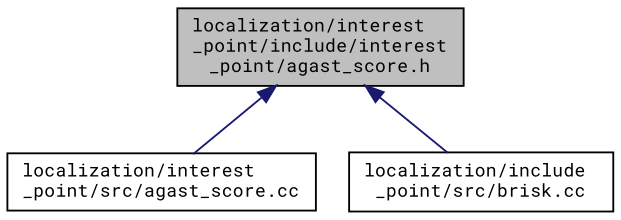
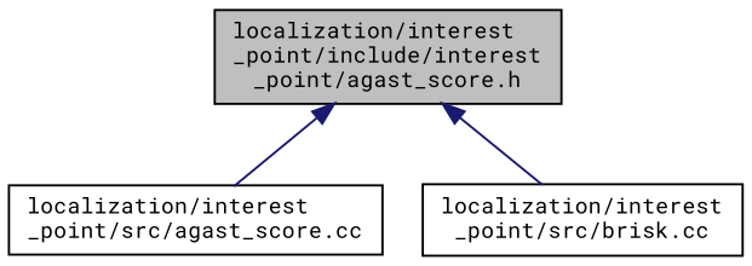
  digraph {
    fontname="Roboto Mono"
    node [color=black fillcolor=white fontname="Roboto Mono" fontsize=10 shape=record style=filled]
    edge [color=midnightblue dir=back fontname="Roboto Mono" fontsize=10 labelfontname=Helvetica labelfontsize=10 style=solid]
    n1 [fillcolor=grey75 fontcolor=black height=0.2 label="localization/interest\l_point/include/interest\l_point/agast_score.h" width=0.4]
    n2 [height=0.2 label="localization/interest\l_point/src/agast_score.cc" width=0.4]
-   n3 [height=0.2 label="localization/include\l_point/src/brisk.cc" width=0.4]
+   n3 [height=0.2 label="localization/interest\l_point/src/brisk.cc" width=0.4]
    n1 -> n2
    n1 -> n3
  }
